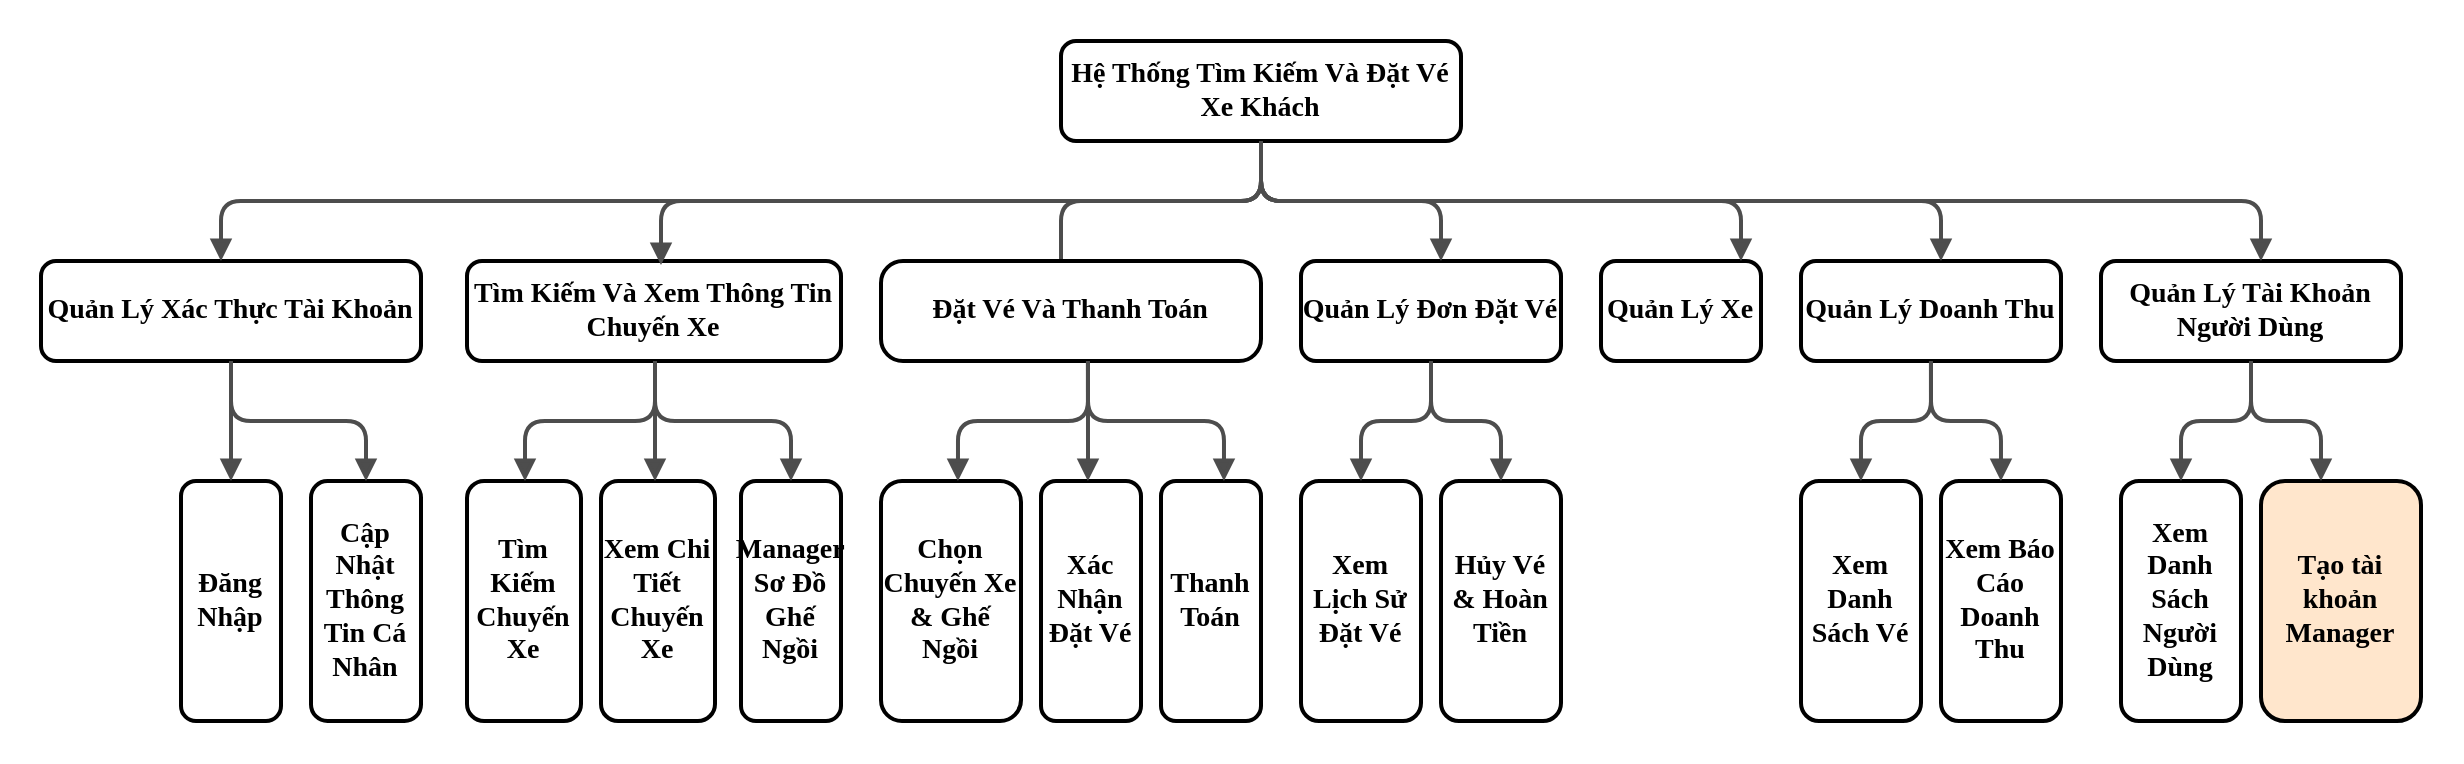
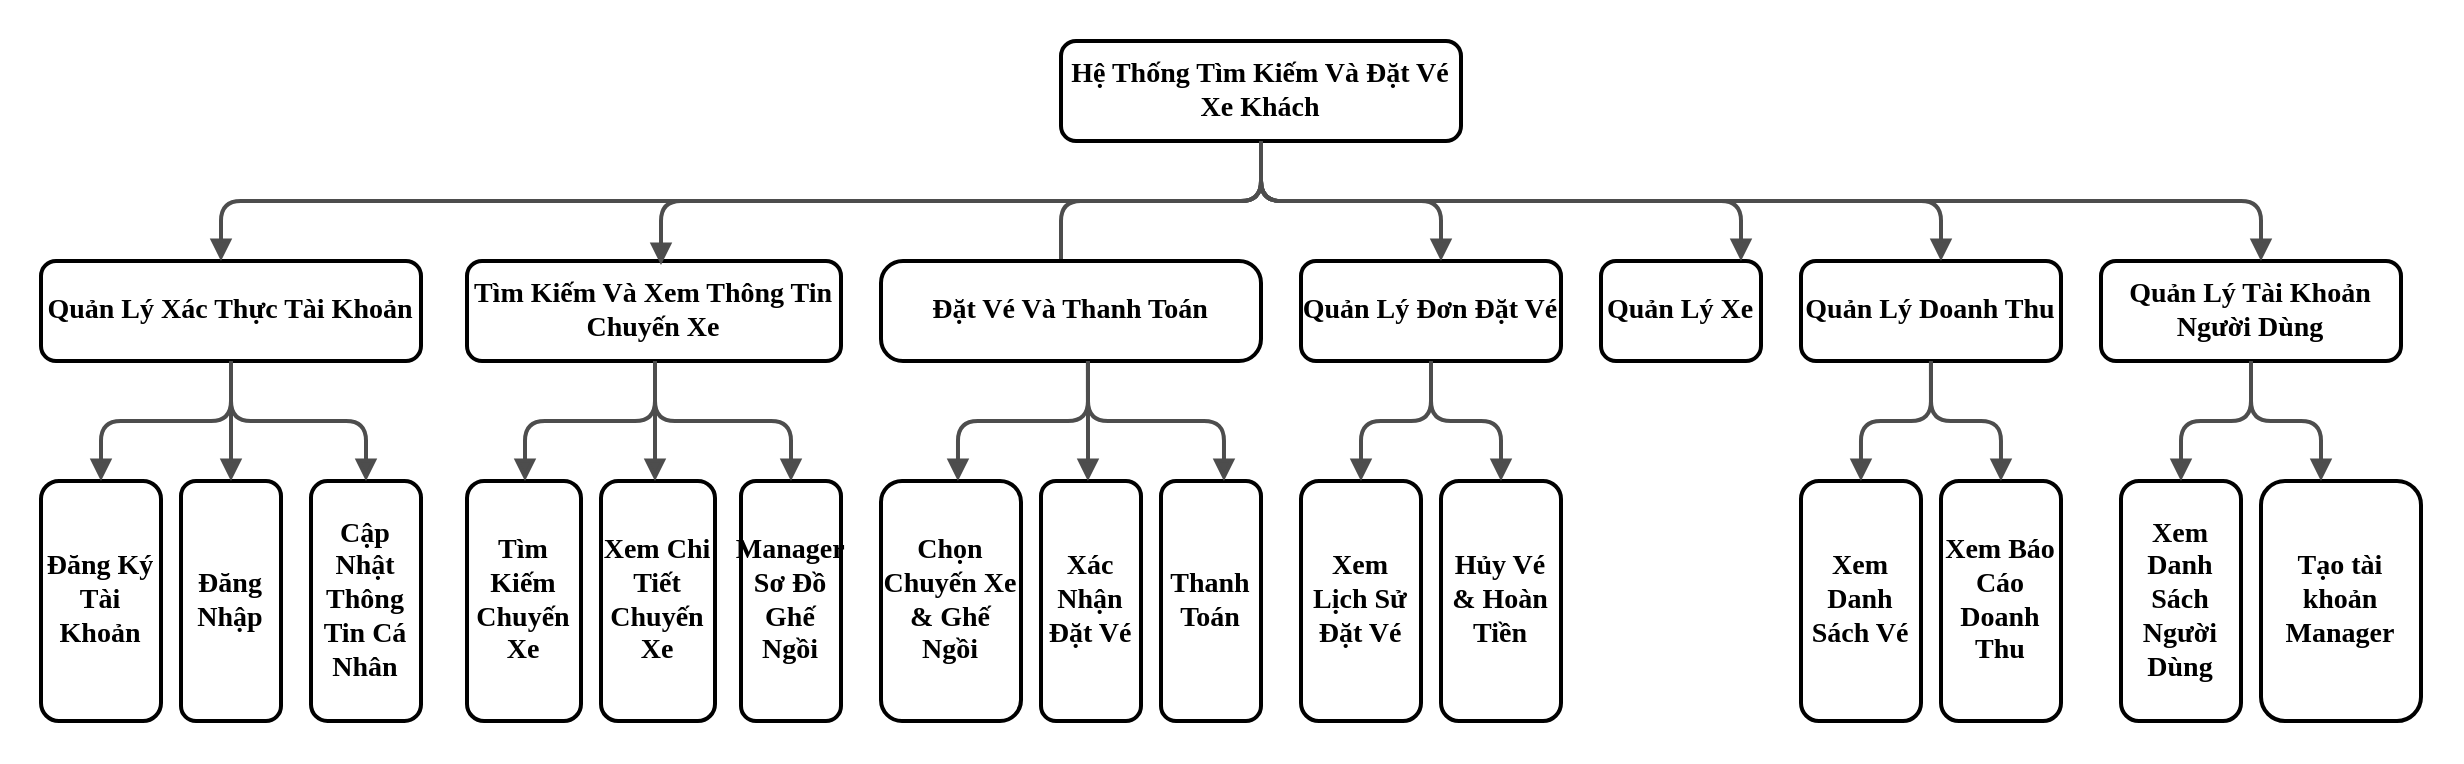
  <mxCell id="0" />
  <mxCell id="1" parent="0" />
  <mxCell id="2" value="" style="edgeStyle=orthogonalEdgeStyle;rounded=1;html=1;labelBackgroundColor=none;endArrow=none;endFill=1;strokeColor=#4D4D4D;strokeWidth=2;fontFamily=Verdana;fontSize=14;fontStyle=1;exitX=0.5;exitY=1;exitDx=0;exitDy=0;" parent="1" source="7" target="8" edge="1"><mxGeometry relative="1" as="geometry"><mxPoint x="640" y="70" as="sourcePoint" /><Array as="points"><mxPoint x="630" y="100" /><mxPoint x="530" y="100" /></Array></mxGeometry></mxCell>
+ <mxCell id="3" value="Đăng Ký Tài Khoản" style="whiteSpace=wrap;html=1;rounded=1;shadow=0;comic=0;strokeWidth=2;fontFamily=Verdana;align=center;fontSize=14;fontStyle=1" parent="1" vertex="1"><mxGeometry x="20" y="240" width="60" height="120" as="geometry" /></mxCell>
  <mxCell id="4" value="Quản Lý Xác Thực Tài Khoản" style="whiteSpace=wrap;html=1;rounded=1;shadow=0;comic=0;strokeWidth=2;fontFamily=Verdana;align=center;fontSize=14;fontStyle=1" parent="1" vertex="1"><mxGeometry x="20" y="130" width="190" height="50" as="geometry" /></mxCell>
  <mxCell id="5" value="Cập Nhật Thông Tin Cá Nhân" style="whiteSpace=wrap;html=1;rounded=1;shadow=0;comic=0;strokeWidth=2;fontFamily=Verdana;align=center;fontSize=14;fontStyle=1" parent="1" vertex="1"><mxGeometry x="155" y="240" width="55" height="120" as="geometry" /></mxCell>
  <mxCell id="6" value="Tìm Kiếm Và Xem Thông Tin Chuyến Xe" style="whiteSpace=wrap;html=1;rounded=1;shadow=0;comic=0;strokeWidth=2;fontFamily=Verdana;align=center;fontSize=14;fontStyle=1" parent="1" vertex="1"><mxGeometry x="233" y="130" width="187" height="50" as="geometry" /></mxCell>
  <mxCell id="7" value="&lt;font&gt;Hệ Thống Tìm Kiếm Và Đặt Vé Xe Khách&lt;/font&gt;" style="whiteSpace=wrap;html=1;rounded=1;shadow=0;comic=0;strokeWidth=2;fontFamily=Verdana;align=center;fontSize=14;fontStyle=1" parent="1" vertex="1"><mxGeometry x="530" y="20" width="200" height="50" as="geometry" /></mxCell>
  <mxCell id="8" value="Đặt Vé Và Thanh Toán" style="whiteSpace=wrap;html=1;rounded=1;shadow=0;comic=0;strokeWidth=2;fontFamily=Verdana;align=center;fontSize=14;fontStyle=1;arcSize=22;" parent="1" vertex="1"><mxGeometry x="440" y="130" width="190" height="50" as="geometry" /></mxCell>
  <mxCell id="9" value="Quản Lý Đơn Đặt Vé" style="whiteSpace=wrap;html=1;rounded=1;shadow=0;comic=0;strokeWidth=2;fontFamily=Verdana;align=center;fontSize=14;fontStyle=1" parent="1" vertex="1"><mxGeometry x="650" y="130" width="130" height="50" as="geometry" /></mxCell>
  <mxCell id="10" value="Đăng Nhập" style="whiteSpace=wrap;html=1;rounded=1;shadow=0;comic=0;strokeWidth=2;fontFamily=Verdana;align=center;fontSize=14;fontStyle=1" parent="1" vertex="1"><mxGeometry x="90" y="240" width="50" height="120" as="geometry" /></mxCell>
  <mxCell id="11" value="Tìm Kiếm Chuyến Xe" style="whiteSpace=wrap;html=1;rounded=1;shadow=0;comic=0;strokeWidth=2;fontFamily=Verdana;align=center;fontSize=14;fontStyle=1" parent="1" vertex="1"><mxGeometry x="233" y="240" width="57" height="120" as="geometry" /></mxCell>
  <mxCell id="12" value="Manager Sơ Đồ Ghế Ngồi" style="whiteSpace=wrap;html=1;rounded=1;shadow=0;comic=0;strokeWidth=2;fontFamily=Verdana;align=center;fontSize=14;fontStyle=1" parent="1" vertex="1"><mxGeometry x="370" y="240" width="50" height="120" as="geometry" /></mxCell>
  <mxCell id="13" value="Xem Chi Tiết Chuyến Xe" style="whiteSpace=wrap;html=1;rounded=1;shadow=0;comic=0;strokeWidth=2;fontFamily=Verdana;align=center;fontSize=14;fontStyle=1" parent="1" vertex="1"><mxGeometry x="300" y="240" width="57" height="120" as="geometry" /></mxCell>
  <mxCell id="14" value="Chọn Chuyến Xe &amp;amp; Ghế Ngồi" style="whiteSpace=wrap;html=1;rounded=1;shadow=0;comic=0;strokeWidth=2;fontFamily=Verdana;align=center;fontSize=14;fontStyle=1" parent="1" vertex="1"><mxGeometry x="440" y="240" width="70" height="120" as="geometry" /></mxCell>
  <mxCell id="15" value="Thanh Toán" style="whiteSpace=wrap;html=1;rounded=1;shadow=0;comic=0;strokeWidth=2;fontFamily=Verdana;align=center;fontSize=14;fontStyle=1" parent="1" vertex="1"><mxGeometry x="580" y="240" width="50" height="120" as="geometry" /></mxCell>
  <mxCell id="16" value="Xác Nhận Đặt Vé" style="whiteSpace=wrap;html=1;rounded=1;shadow=0;comic=0;strokeWidth=2;fontFamily=Verdana;align=center;fontSize=14;fontStyle=1" parent="1" vertex="1"><mxGeometry x="520" y="240" width="50" height="120" as="geometry" /></mxCell>
  <mxCell id="17" value="Xem Lịch Sử Đặt Vé" style="whiteSpace=wrap;html=1;rounded=1;shadow=0;comic=0;strokeWidth=2;fontFamily=Verdana;align=center;fontSize=14;fontStyle=1" parent="1" vertex="1"><mxGeometry x="650" y="240" width="60" height="120" as="geometry" /></mxCell>
  <mxCell id="18" value="Hủy Vé &amp;amp; Hoàn Tiền" style="whiteSpace=wrap;html=1;rounded=1;shadow=0;comic=0;strokeWidth=2;fontFamily=Verdana;align=center;fontSize=14;fontStyle=1" parent="1" vertex="1"><mxGeometry x="720" y="240" width="60" height="120" as="geometry" /></mxCell>
  <mxCell id="19" value="Quản Lý Xe" style="whiteSpace=wrap;html=1;rounded=1;shadow=0;comic=0;strokeWidth=2;fontFamily=Verdana;align=center;fontSize=14;fontStyle=1" parent="1" vertex="1"><mxGeometry x="800" y="130" width="80" height="50" as="geometry" /></mxCell>
  <mxCell id="20" value="Quản Lý Doanh Thu" style="whiteSpace=wrap;html=1;rounded=1;shadow=0;comic=0;strokeWidth=2;fontFamily=Verdana;align=center;fontSize=14;fontStyle=1" parent="1" vertex="1"><mxGeometry x="900" y="130" width="130" height="50" as="geometry" /></mxCell>
  <mxCell id="21" value="Quản Lý Tài Khoản Người Dùng" style="whiteSpace=wrap;html=1;rounded=1;shadow=0;comic=0;strokeWidth=2;fontFamily=Verdana;align=center;fontSize=14;fontStyle=1" parent="1" vertex="1"><mxGeometry x="1050" y="130" width="150" height="50" as="geometry" /></mxCell>
  <mxCell id="22" value="Xem Danh Sách Vé" style="whiteSpace=wrap;html=1;rounded=1;shadow=0;comic=0;strokeWidth=2;fontFamily=Verdana;align=center;fontSize=14;fontStyle=1" parent="1" vertex="1"><mxGeometry x="900" y="240" width="60" height="120" as="geometry" /></mxCell>
  <mxCell id="23" value="Xem Báo Cáo Doanh Thu" style="whiteSpace=wrap;html=1;rounded=1;shadow=0;comic=0;strokeWidth=2;fontFamily=Verdana;align=center;fontSize=14;fontStyle=1" parent="1" vertex="1"><mxGeometry x="970" y="240" width="60" height="120" as="geometry" /></mxCell>
  <mxCell id="24" value="Xem Danh Sách Người Dùng" style="whiteSpace=wrap;html=1;rounded=1;shadow=0;comic=0;strokeWidth=2;fontFamily=Verdana;align=center;fontSize=14;fontStyle=1" parent="1" vertex="1"><mxGeometry x="1060" y="240" width="60" height="120" as="geometry" /></mxCell>
  <mxCell id="25" value="" style="edgeStyle=orthogonalEdgeStyle;rounded=1;html=1;labelBackgroundColor=none;endArrow=block;endFill=1;strokeColor=#4D4D4D;strokeWidth=2;fontFamily=Verdana;fontSize=14;fontStyle=1;exitX=0.5;exitY=1;exitDx=0;exitDy=0;" parent="1" source="7" edge="1"><mxGeometry relative="1" as="geometry"><mxPoint x="414" y="70" as="sourcePoint" /><mxPoint x="110" y="130" as="targetPoint" /><Array as="points"><mxPoint x="630" y="100" /><mxPoint x="110" y="100" /><mxPoint x="110" y="130" /></Array></mxGeometry></mxCell>
  <mxCell id="26" value="" style="edgeStyle=orthogonalEdgeStyle;rounded=1;html=1;labelBackgroundColor=none;endArrow=block;endFill=1;strokeColor=#4D4D4D;strokeWidth=2;fontFamily=Verdana;fontSize=14;fontStyle=1" parent="1" edge="1"><mxGeometry relative="1" as="geometry"><mxPoint x="630" y="70" as="sourcePoint" /><mxPoint x="720" y="130" as="targetPoint" /><Array as="points"><mxPoint x="630" y="100" /><mxPoint x="720" y="100" /></Array></mxGeometry></mxCell>
  <mxCell id="27" value="" style="edgeStyle=orthogonalEdgeStyle;rounded=1;html=1;labelBackgroundColor=none;endArrow=block;endFill=1;strokeColor=#4D4D4D;strokeWidth=2;fontFamily=Verdana;fontSize=14;fontStyle=1;exitX=0.5;exitY=1;exitDx=0;exitDy=0;" parent="1" source="7" edge="1"><mxGeometry relative="1" as="geometry"><mxPoint x="820" y="70" as="sourcePoint" /><mxPoint x="870" y="130" as="targetPoint" /><Array as="points"><mxPoint x="630" y="100" /><mxPoint x="870" y="100" /><mxPoint x="870" y="130" /></Array></mxGeometry></mxCell>
  <mxCell id="28" value="" style="edgeStyle=orthogonalEdgeStyle;rounded=1;html=1;labelBackgroundColor=none;endArrow=block;endFill=1;strokeColor=#4D4D4D;strokeWidth=2;fontFamily=Verdana;fontSize=14;fontStyle=1;exitX=0.5;exitY=1;exitDx=0;exitDy=0;" parent="1" source="7" edge="1"><mxGeometry relative="1" as="geometry"><mxPoint x="830" y="70" as="sourcePoint" /><mxPoint x="970" y="130" as="targetPoint" /><Array as="points"><mxPoint x="630" y="100" /><mxPoint x="970" y="100" /><mxPoint x="970" y="130" /></Array></mxGeometry></mxCell>
  <mxCell id="29" value="" style="edgeStyle=orthogonalEdgeStyle;rounded=1;html=1;labelBackgroundColor=none;endArrow=block;endFill=1;strokeColor=#4D4D4D;strokeWidth=2;fontFamily=Verdana;fontSize=14;fontStyle=1;exitX=0.5;exitY=1;exitDx=0;exitDy=0;" parent="1" source="7" edge="1"><mxGeometry relative="1" as="geometry"><mxPoint x="790" y="70" as="sourcePoint" /><mxPoint x="1130" y="130" as="targetPoint" /><Array as="points"><mxPoint x="630" y="100" /><mxPoint x="1130" y="100" /><mxPoint x="1130" y="130" /></Array></mxGeometry></mxCell>
  <mxCell id="30" value="" style="edgeStyle=orthogonalEdgeStyle;rounded=1;html=1;labelBackgroundColor=none;endArrow=block;endFill=1;strokeColor=#4D4D4D;strokeWidth=2;fontFamily=Verdana;fontSize=14;fontStyle=1;exitX=0.5;exitY=1;exitDx=0;exitDy=0;" parent="1" source="7" edge="1"><mxGeometry relative="1" as="geometry"><mxPoint x="640" y="70" as="sourcePoint" /><mxPoint x="330" y="132" as="targetPoint" /><Array as="points"><mxPoint x="630" y="100" /><mxPoint x="330" y="100" /></Array></mxGeometry></mxCell>
+ <mxCell id="31" value="" style="edgeStyle=orthogonalEdgeStyle;rounded=1;html=1;labelBackgroundColor=none;endArrow=block;endFill=1;strokeColor=#4D4D4D;strokeWidth=2;fontFamily=Verdana;fontSize=14;fontStyle=1;exitX=0.5;exitY=1;exitDx=0;exitDy=0;entryX=0.5;entryY=0;entryDx=0;entryDy=0;" parent="1" source="4" target="3" edge="1"><mxGeometry relative="1" as="geometry"><mxPoint x="640" y="180" as="sourcePoint" /><mxPoint x="100" y="240" as="targetPoint" /><Array as="points"><mxPoint x="115" y="210" /><mxPoint x="50" y="210" /></Array></mxGeometry></mxCell>
  <mxCell id="32" value="" style="edgeStyle=orthogonalEdgeStyle;rounded=1;html=1;labelBackgroundColor=none;endArrow=block;endFill=1;strokeColor=#4D4D4D;strokeWidth=2;fontFamily=Verdana;fontSize=14;fontStyle=1;exitX=0.5;exitY=1;exitDx=0;exitDy=0;entryX=0.5;entryY=0;entryDx=0;entryDy=0;" parent="1" source="4" target="10" edge="1"><mxGeometry relative="1" as="geometry"><mxPoint x="125" y="190" as="sourcePoint" /><mxPoint x="60" y="250" as="targetPoint" /><Array as="points"><mxPoint x="115" y="230" /><mxPoint x="115" y="230" /></Array></mxGeometry></mxCell>
  <mxCell id="33" value="" style="edgeStyle=orthogonalEdgeStyle;rounded=1;html=1;labelBackgroundColor=none;endArrow=block;endFill=1;strokeColor=#4D4D4D;strokeWidth=2;fontFamily=Verdana;fontSize=14;fontStyle=1;exitX=0.5;exitY=1;exitDx=0;exitDy=0;entryX=0.5;entryY=0;entryDx=0;entryDy=0;" parent="1" source="4" target="5" edge="1"><mxGeometry relative="1" as="geometry"><mxPoint x="125" y="180" as="sourcePoint" /><mxPoint x="60" y="240" as="targetPoint" /><Array as="points"><mxPoint x="115" y="210" /><mxPoint x="183" y="210" /><mxPoint x="183" y="240" /></Array></mxGeometry></mxCell>
  <mxCell id="34" value="" style="edgeStyle=orthogonalEdgeStyle;rounded=1;html=1;labelBackgroundColor=none;endArrow=block;endFill=1;strokeColor=#4D4D4D;strokeWidth=2;fontFamily=Verdana;fontSize=14;fontStyle=1;exitX=0.5;exitY=1;exitDx=0;exitDy=0;entryX=0.5;entryY=0;entryDx=0;entryDy=0;" parent="1" edge="1"><mxGeometry relative="1" as="geometry"><mxPoint x="327" y="180" as="sourcePoint" /><mxPoint x="262" y="240" as="targetPoint" /><Array as="points"><mxPoint x="327" y="210" /><mxPoint x="262" y="210" /></Array></mxGeometry></mxCell>
  <mxCell id="35" value="" style="edgeStyle=orthogonalEdgeStyle;rounded=1;html=1;labelBackgroundColor=none;endArrow=block;endFill=1;strokeColor=#4D4D4D;strokeWidth=2;fontFamily=Verdana;fontSize=14;fontStyle=1;exitX=0.5;exitY=1;exitDx=0;exitDy=0;entryX=0.5;entryY=0;entryDx=0;entryDy=0;" parent="1" edge="1"><mxGeometry relative="1" as="geometry"><mxPoint x="327" y="180" as="sourcePoint" /><mxPoint x="327" y="240" as="targetPoint" /><Array as="points"><mxPoint x="327" y="230" /><mxPoint x="327" y="230" /></Array></mxGeometry></mxCell>
  <mxCell id="36" value="" style="edgeStyle=orthogonalEdgeStyle;rounded=1;html=1;labelBackgroundColor=none;endArrow=block;endFill=1;strokeColor=#4D4D4D;strokeWidth=2;fontFamily=Verdana;fontSize=14;fontStyle=1;exitX=0.5;exitY=1;exitDx=0;exitDy=0;entryX=0.5;entryY=0;entryDx=0;entryDy=0;" parent="1" edge="1"><mxGeometry relative="1" as="geometry"><mxPoint x="327" y="180" as="sourcePoint" /><mxPoint x="395" y="240" as="targetPoint" /><Array as="points"><mxPoint x="327" y="210" /><mxPoint x="395" y="210" /><mxPoint x="395" y="240" /></Array></mxGeometry></mxCell>
  <mxCell id="37" value="" style="edgeStyle=orthogonalEdgeStyle;rounded=1;html=1;labelBackgroundColor=none;endArrow=block;endFill=1;strokeColor=#4D4D4D;strokeWidth=2;fontFamily=Verdana;fontSize=14;fontStyle=1;exitX=0.5;exitY=1;exitDx=0;exitDy=0;entryX=0.5;entryY=0;entryDx=0;entryDy=0;" parent="1" edge="1"><mxGeometry relative="1" as="geometry"><mxPoint x="543.48" y="180" as="sourcePoint" /><mxPoint x="478.48" y="240" as="targetPoint" /><Array as="points"><mxPoint x="543.48" y="210" /><mxPoint x="478.48" y="210" /></Array></mxGeometry></mxCell>
  <mxCell id="38" value="" style="edgeStyle=orthogonalEdgeStyle;rounded=1;html=1;labelBackgroundColor=none;endArrow=block;endFill=1;strokeColor=#4D4D4D;strokeWidth=2;fontFamily=Verdana;fontSize=14;fontStyle=1;exitX=0.5;exitY=1;exitDx=0;exitDy=0;entryX=0.5;entryY=0;entryDx=0;entryDy=0;" parent="1" edge="1"><mxGeometry relative="1" as="geometry"><mxPoint x="543.48" y="180" as="sourcePoint" /><mxPoint x="543.48" y="240" as="targetPoint" /><Array as="points"><mxPoint x="543.48" y="230" /><mxPoint x="543.48" y="230" /></Array></mxGeometry></mxCell>
  <mxCell id="39" value="" style="edgeStyle=orthogonalEdgeStyle;rounded=1;html=1;labelBackgroundColor=none;endArrow=block;endFill=1;strokeColor=#4D4D4D;strokeWidth=2;fontFamily=Verdana;fontSize=14;fontStyle=1;exitX=0.5;exitY=1;exitDx=0;exitDy=0;entryX=0.5;entryY=0;entryDx=0;entryDy=0;" parent="1" edge="1"><mxGeometry relative="1" as="geometry"><mxPoint x="543.48" y="180" as="sourcePoint" /><mxPoint x="611.48" y="240" as="targetPoint" /><Array as="points"><mxPoint x="543.48" y="210" /><mxPoint x="611.48" y="210" /></Array></mxGeometry></mxCell>
  <mxCell id="40" value="" style="edgeStyle=orthogonalEdgeStyle;rounded=1;html=1;labelBackgroundColor=none;endArrow=block;endFill=1;strokeColor=#4D4D4D;strokeWidth=2;fontFamily=Verdana;fontSize=14;fontStyle=1;exitX=0.5;exitY=1;exitDx=0;exitDy=0;entryX=0.5;entryY=0;entryDx=0;entryDy=0;" parent="1" target="17" edge="1"><mxGeometry relative="1" as="geometry"><mxPoint x="715" y="180" as="sourcePoint" /><mxPoint x="650" y="240" as="targetPoint" /><Array as="points"><mxPoint x="715" y="210" /><mxPoint x="680" y="210" /></Array></mxGeometry></mxCell>
  <mxCell id="41" value="" style="edgeStyle=orthogonalEdgeStyle;rounded=1;html=1;labelBackgroundColor=none;endArrow=block;endFill=1;strokeColor=#4D4D4D;strokeWidth=2;fontFamily=Verdana;fontSize=14;fontStyle=1;exitX=0.5;exitY=1;exitDx=0;exitDy=0;entryX=0.5;entryY=0;entryDx=0;entryDy=0;" parent="1" target="18" edge="1"><mxGeometry relative="1" as="geometry"><mxPoint x="715" y="180" as="sourcePoint" /><mxPoint x="783" y="240" as="targetPoint" /><Array as="points"><mxPoint x="715" y="210" /><mxPoint x="750" y="210" /></Array></mxGeometry></mxCell>
  <mxCell id="42" value="" style="edgeStyle=orthogonalEdgeStyle;rounded=1;html=1;labelBackgroundColor=none;endArrow=block;endFill=1;strokeColor=#4D4D4D;strokeWidth=2;fontFamily=Verdana;fontSize=14;fontStyle=1;exitX=0.5;exitY=1;exitDx=0;exitDy=0;entryX=0.5;entryY=0;entryDx=0;entryDy=0;" parent="1" edge="1"><mxGeometry relative="1" as="geometry"><mxPoint x="964.98" y="180" as="sourcePoint" /><mxPoint x="929.98" y="240" as="targetPoint" /><Array as="points"><mxPoint x="964.98" y="210" /><mxPoint x="929.98" y="210" /></Array></mxGeometry></mxCell>
  <mxCell id="43" value="" style="edgeStyle=orthogonalEdgeStyle;rounded=1;html=1;labelBackgroundColor=none;endArrow=block;endFill=1;strokeColor=#4D4D4D;strokeWidth=2;fontFamily=Verdana;fontSize=14;fontStyle=1;exitX=0.5;exitY=1;exitDx=0;exitDy=0;entryX=0.5;entryY=0;entryDx=0;entryDy=0;" parent="1" edge="1"><mxGeometry relative="1" as="geometry"><mxPoint x="964.98" y="180" as="sourcePoint" /><mxPoint x="999.98" y="240" as="targetPoint" /><Array as="points"><mxPoint x="964.98" y="210" /><mxPoint x="999.98" y="210" /></Array></mxGeometry></mxCell>
- <mxCell id="44" value="Tạo tài khoản Manager" style="whiteSpace=wrap;html=1;rounded=1;shadow=0;comic=0;strokeWidth=2;fontFamily=Verdana;align=center;fontSize=14;fontStyle=1;fillColor=#ffe6cc;" parent="1" vertex="1"><mxGeometry x="1130" y="240" width="80" height="120" as="geometry" /></mxCell>
+ <mxCell id="44" value="Tạo tài khoản Manager" style="whiteSpace=wrap;html=1;rounded=1;shadow=0;comic=0;strokeWidth=2;fontFamily=Verdana;align=center;fontSize=14;fontStyle=1" parent="1" vertex="1"><mxGeometry x="1130" y="240" width="80" height="120" as="geometry" /></mxCell>
  <mxCell id="45" value="" style="edgeStyle=orthogonalEdgeStyle;rounded=1;html=1;labelBackgroundColor=none;endArrow=block;endFill=1;strokeColor=#4D4D4D;strokeWidth=2;fontFamily=Verdana;fontSize=14;fontStyle=1;exitX=0.5;exitY=1;exitDx=0;exitDy=0;entryX=0.5;entryY=0;entryDx=0;entryDy=0;" parent="1" edge="1"><mxGeometry relative="1" as="geometry"><mxPoint x="1125" y="180" as="sourcePoint" /><mxPoint x="1090" y="240" as="targetPoint" /><Array as="points"><mxPoint x="1125" y="210" /><mxPoint x="1090" y="210" /></Array></mxGeometry></mxCell>
  <mxCell id="46" value="" style="edgeStyle=orthogonalEdgeStyle;rounded=1;html=1;labelBackgroundColor=none;endArrow=block;endFill=1;strokeColor=#4D4D4D;strokeWidth=2;fontFamily=Verdana;fontSize=14;fontStyle=1;exitX=0.5;exitY=1;exitDx=0;exitDy=0;entryX=0.5;entryY=0;entryDx=0;entryDy=0;" parent="1" edge="1"><mxGeometry relative="1" as="geometry"><mxPoint x="1125" y="180" as="sourcePoint" /><mxPoint x="1160" y="240" as="targetPoint" /><Array as="points"><mxPoint x="1125" y="210" /><mxPoint x="1160" y="210" /></Array></mxGeometry></mxCell>
